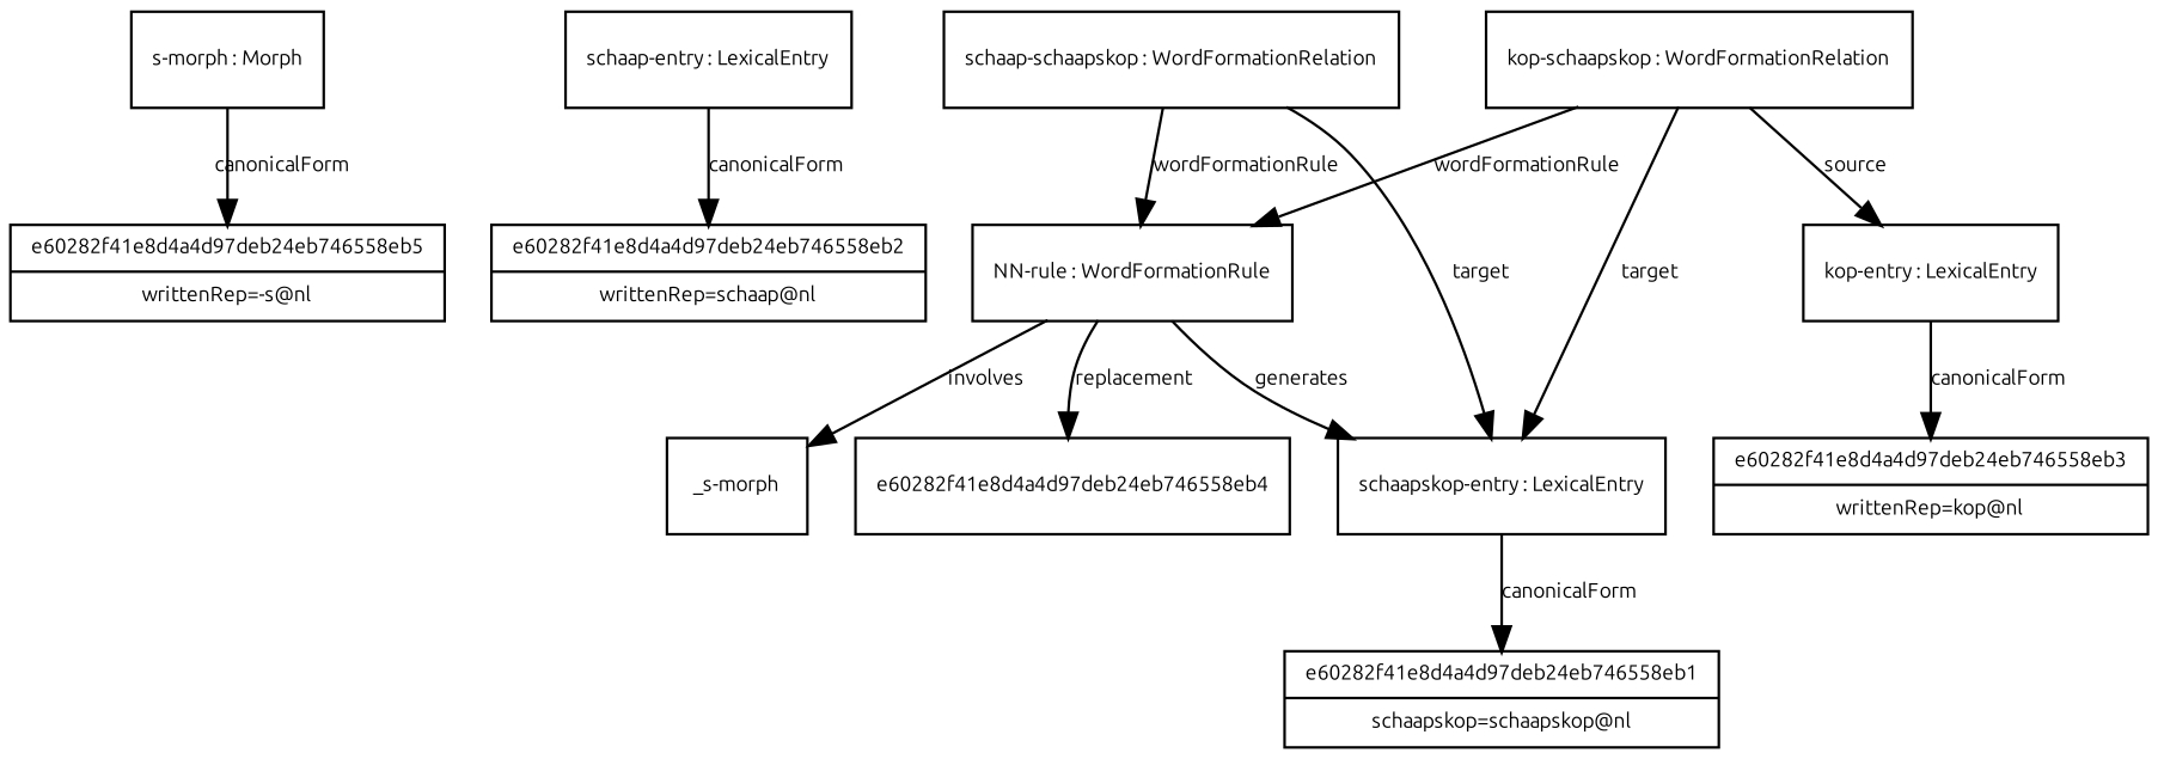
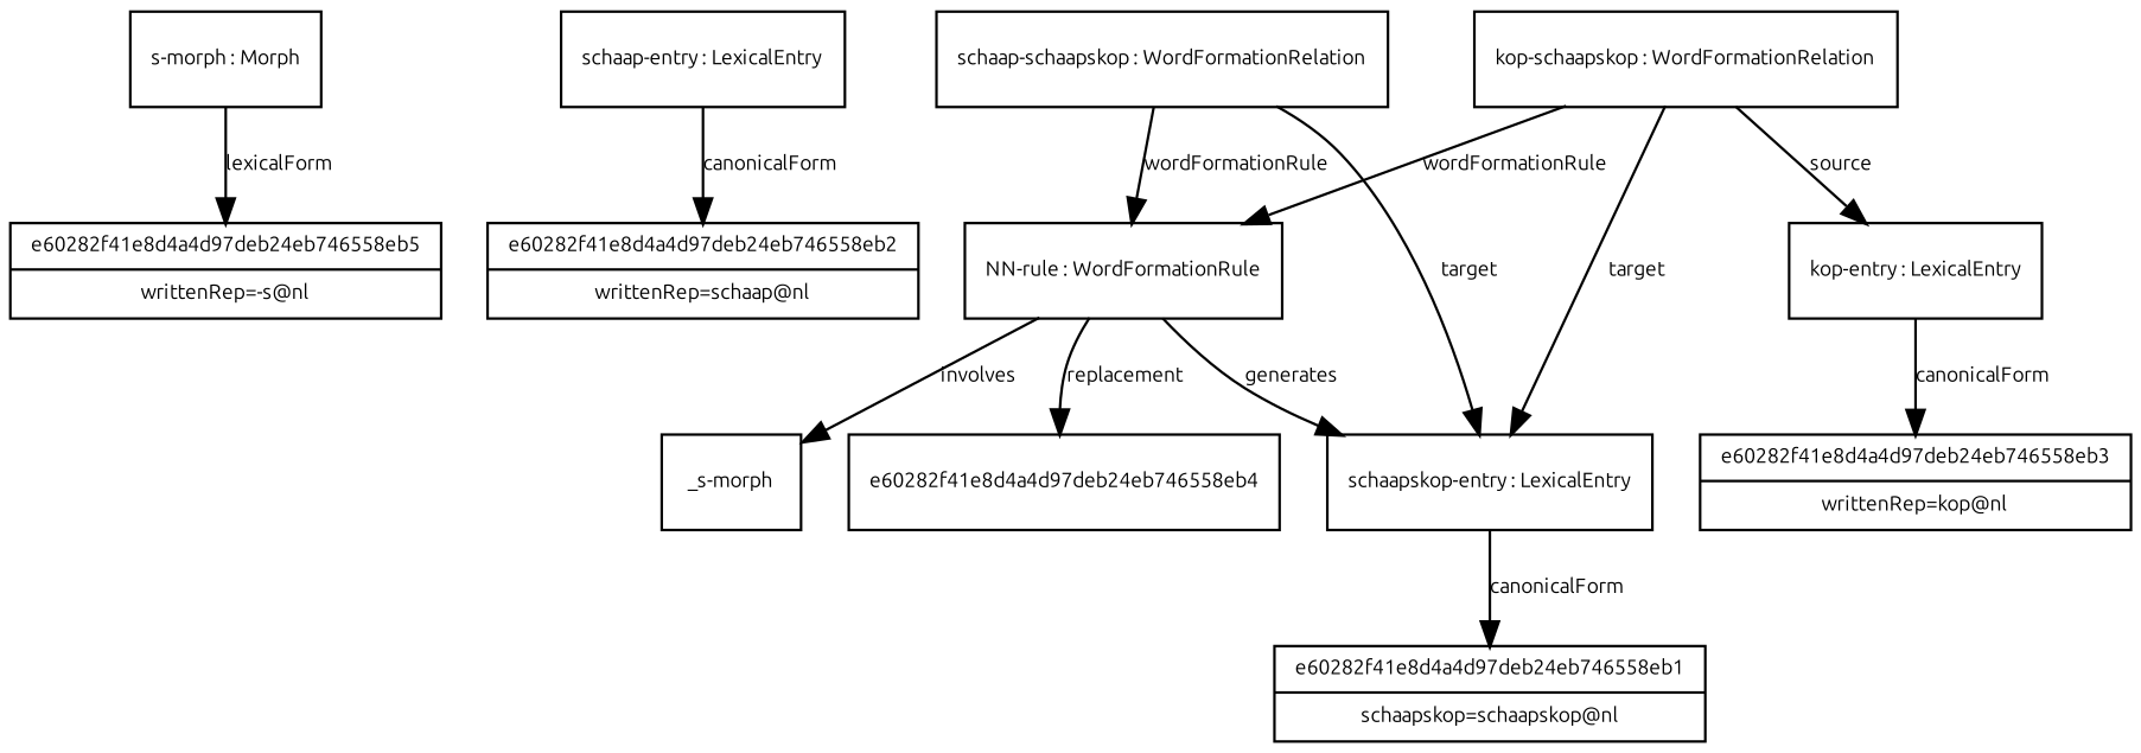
  digraph {
    fontname=Ubuntu
    fontsize=8
    node [fontname=Ubuntu fontsize=8 shape=record]
    edge [fontname=Ubuntu fontsize=8]
    n1 [label="{e60282f41e8d4a4d97deb24eb746558eb5|writtenRep=-s@nl}"]
    n2 [label="{s-morph : Morph}"]
    n3 [label="{e60282f41e8d4a4d97deb24eb746558eb2|writtenRep=schaap@nl}"]
    n4 [label="{schaap-entry : LexicalEntry}"]
    n5 [label="{schaap-schaapskop : WordFormationRelation}"]
    n6 [label="{schaapskop-entry : LexicalEntry}"]
    n7 [label="{NN-rule : WordFormationRule}"]
    n8 [label="{e60282f41e8d4a4d97deb24eb746558eb1|schaapskop=schaapskop@nl}"]
    n9 [label="{e60282f41e8d4a4d97deb24eb746558eb4}"]
    n10 [label="{_s-morph}"]
    n11 [label="{e60282f41e8d4a4d97deb24eb746558eb3|writtenRep=kop@nl}"]
    n12 [label="{kop-entry : LexicalEntry}"]
    n13 [label="{kop-schaapskop : WordFormationRelation}"]
-   n2 -> n1 [label=canonicalForm]
+   n2 -> n1 [label=lexicalForm]
    n4 -> n3 [label=canonicalForm]
    n5 -> n6 [label=target]
    n5 -> n7 [label=wordFormationRule]
    n6 -> n8 [label=canonicalForm]
    n7 -> n6 [label=generates]
    n7 -> n9 [label=replacement]
    n7 -> n10 [label=involves]
    n12 -> n11 [label=canonicalForm]
    n13 -> n6 [label=target]
    n13 -> n7 [label=wordFormationRule]
    n13 -> n12 [label=source]
  }
